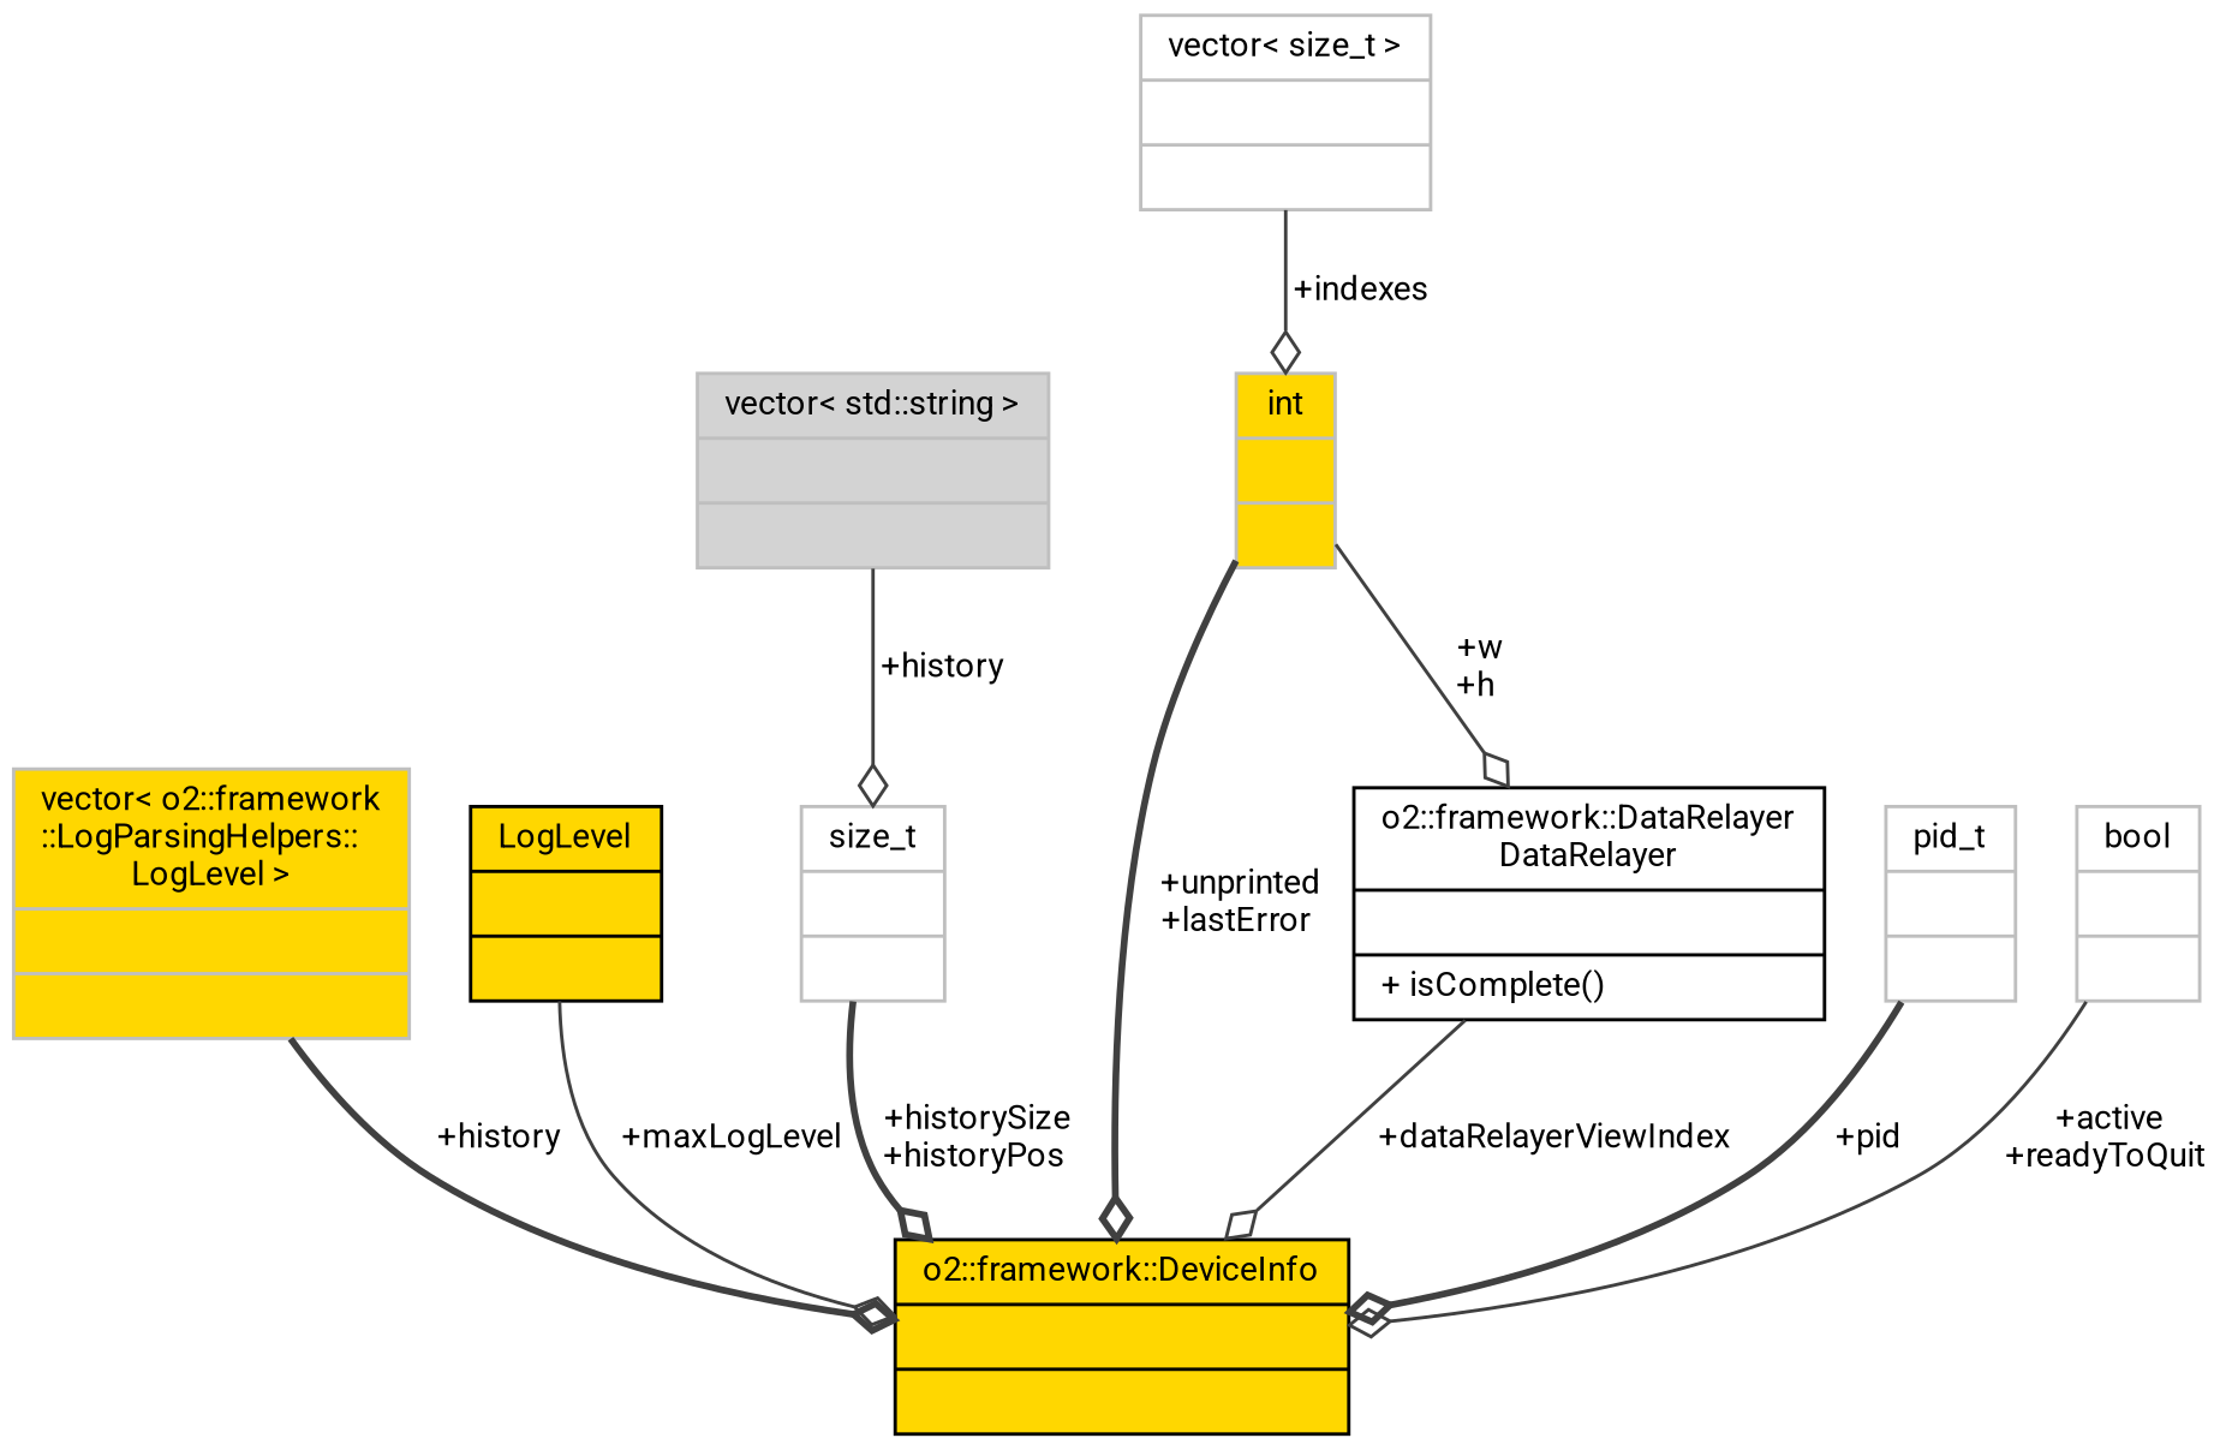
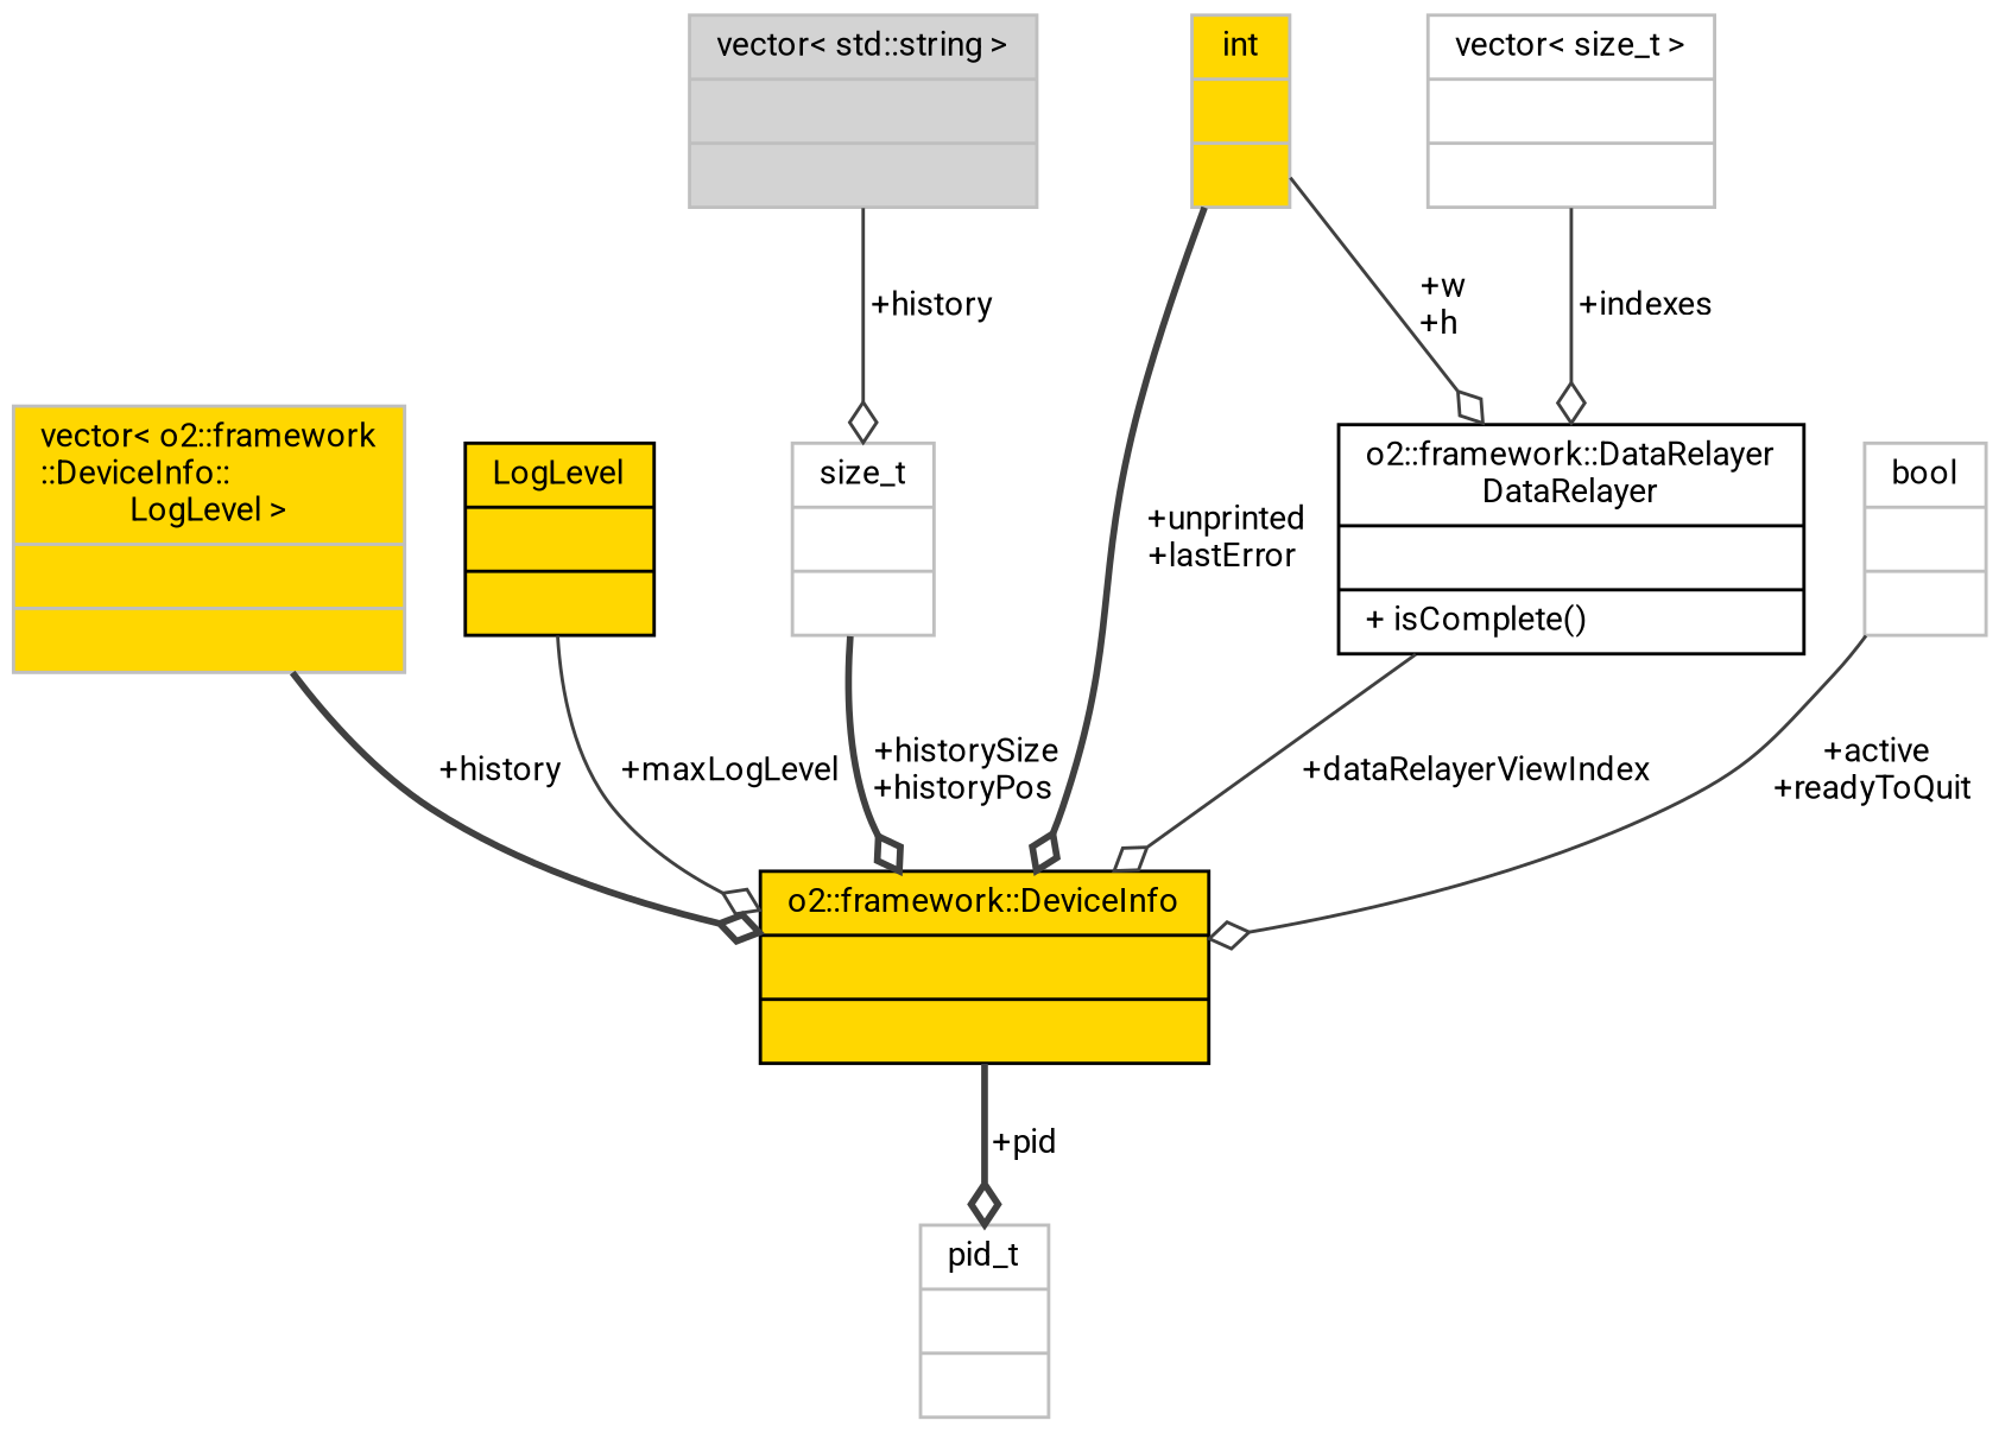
  digraph {
    fontname=Roboto
    node [color=grey75 fillcolor=white fontname=Roboto fontsize=10 shape=record style=filled]
    edge [arrowhead=odiamond color=grey25 fontname=Roboto fontsize=10 labelfontname=Helvetica labelfontsize=10 style=solid]
    n1 [color=black fillcolor=gold fontcolor=black height=0.2 label="{o2::framework::DeviceInfo\n||}" width=0.4]
-   n2 [fillcolor=gold height=0.2 label="{vector\< o2::framework\l::LogParsingHelpers::\lLogLevel \>\n||}" width=0.4]
+   n2 [fillcolor=gold height=0.2 label="{vector\< o2::framework\l::DeviceInfo::\lLogLevel \>\n||}" width=0.4]
    n3 [color=black fillcolor=gold height=0.2 label="{LogLevel\n||}" width=0.4]
    n4 [fillcolor=lightgrey height=0.2 label="{vector\< std::string \>\n||}" width=0.4]
    n5 [height=0.2 label="{size_t\n||}" width=0.4]
    n6 [fillcolor=gold height=0.2 label="{int\n||}" width=0.4]
    n7 [color=black height=0.2 label="{o2::framework::DataRelayer\lDataRelayer\n||+ isComplete()\l}" width=0.4]
    n8 [height=0.2 label="{pid_t\n||}" width=0.4]
    n9 [height=0.2 label="{bool\n||}" width=0.4]
    n10 [height=0.2 label="{vector\< size_t \>\n||}" width=0.4]
    n2 -> n1 [label=" +history" style=bold]
    n3 -> n1 [label=" +maxLogLevel"]
    n4 -> n5 [label=" +history"]
    n5 -> n1 [label=" +historySize\n+historyPos" style=bold]
    n6 -> n1 [label=" +unprinted\n+lastError" style=bold]
    n6 -> n7 [label=" +w\n+h"]
    n7 -> n1 [label=" +dataRelayerViewIndex"]
-   n8 -> n1 [label=" +pid" style=bold]
+   n1 -> n8 [label=" +pid" style=bold]
    n9 -> n1 [label=" +active\n+readyToQuit"]
-   n10 -> n6 [label=" +indexes"]
+   n10 -> n7 [label=" +indexes"]
  }
